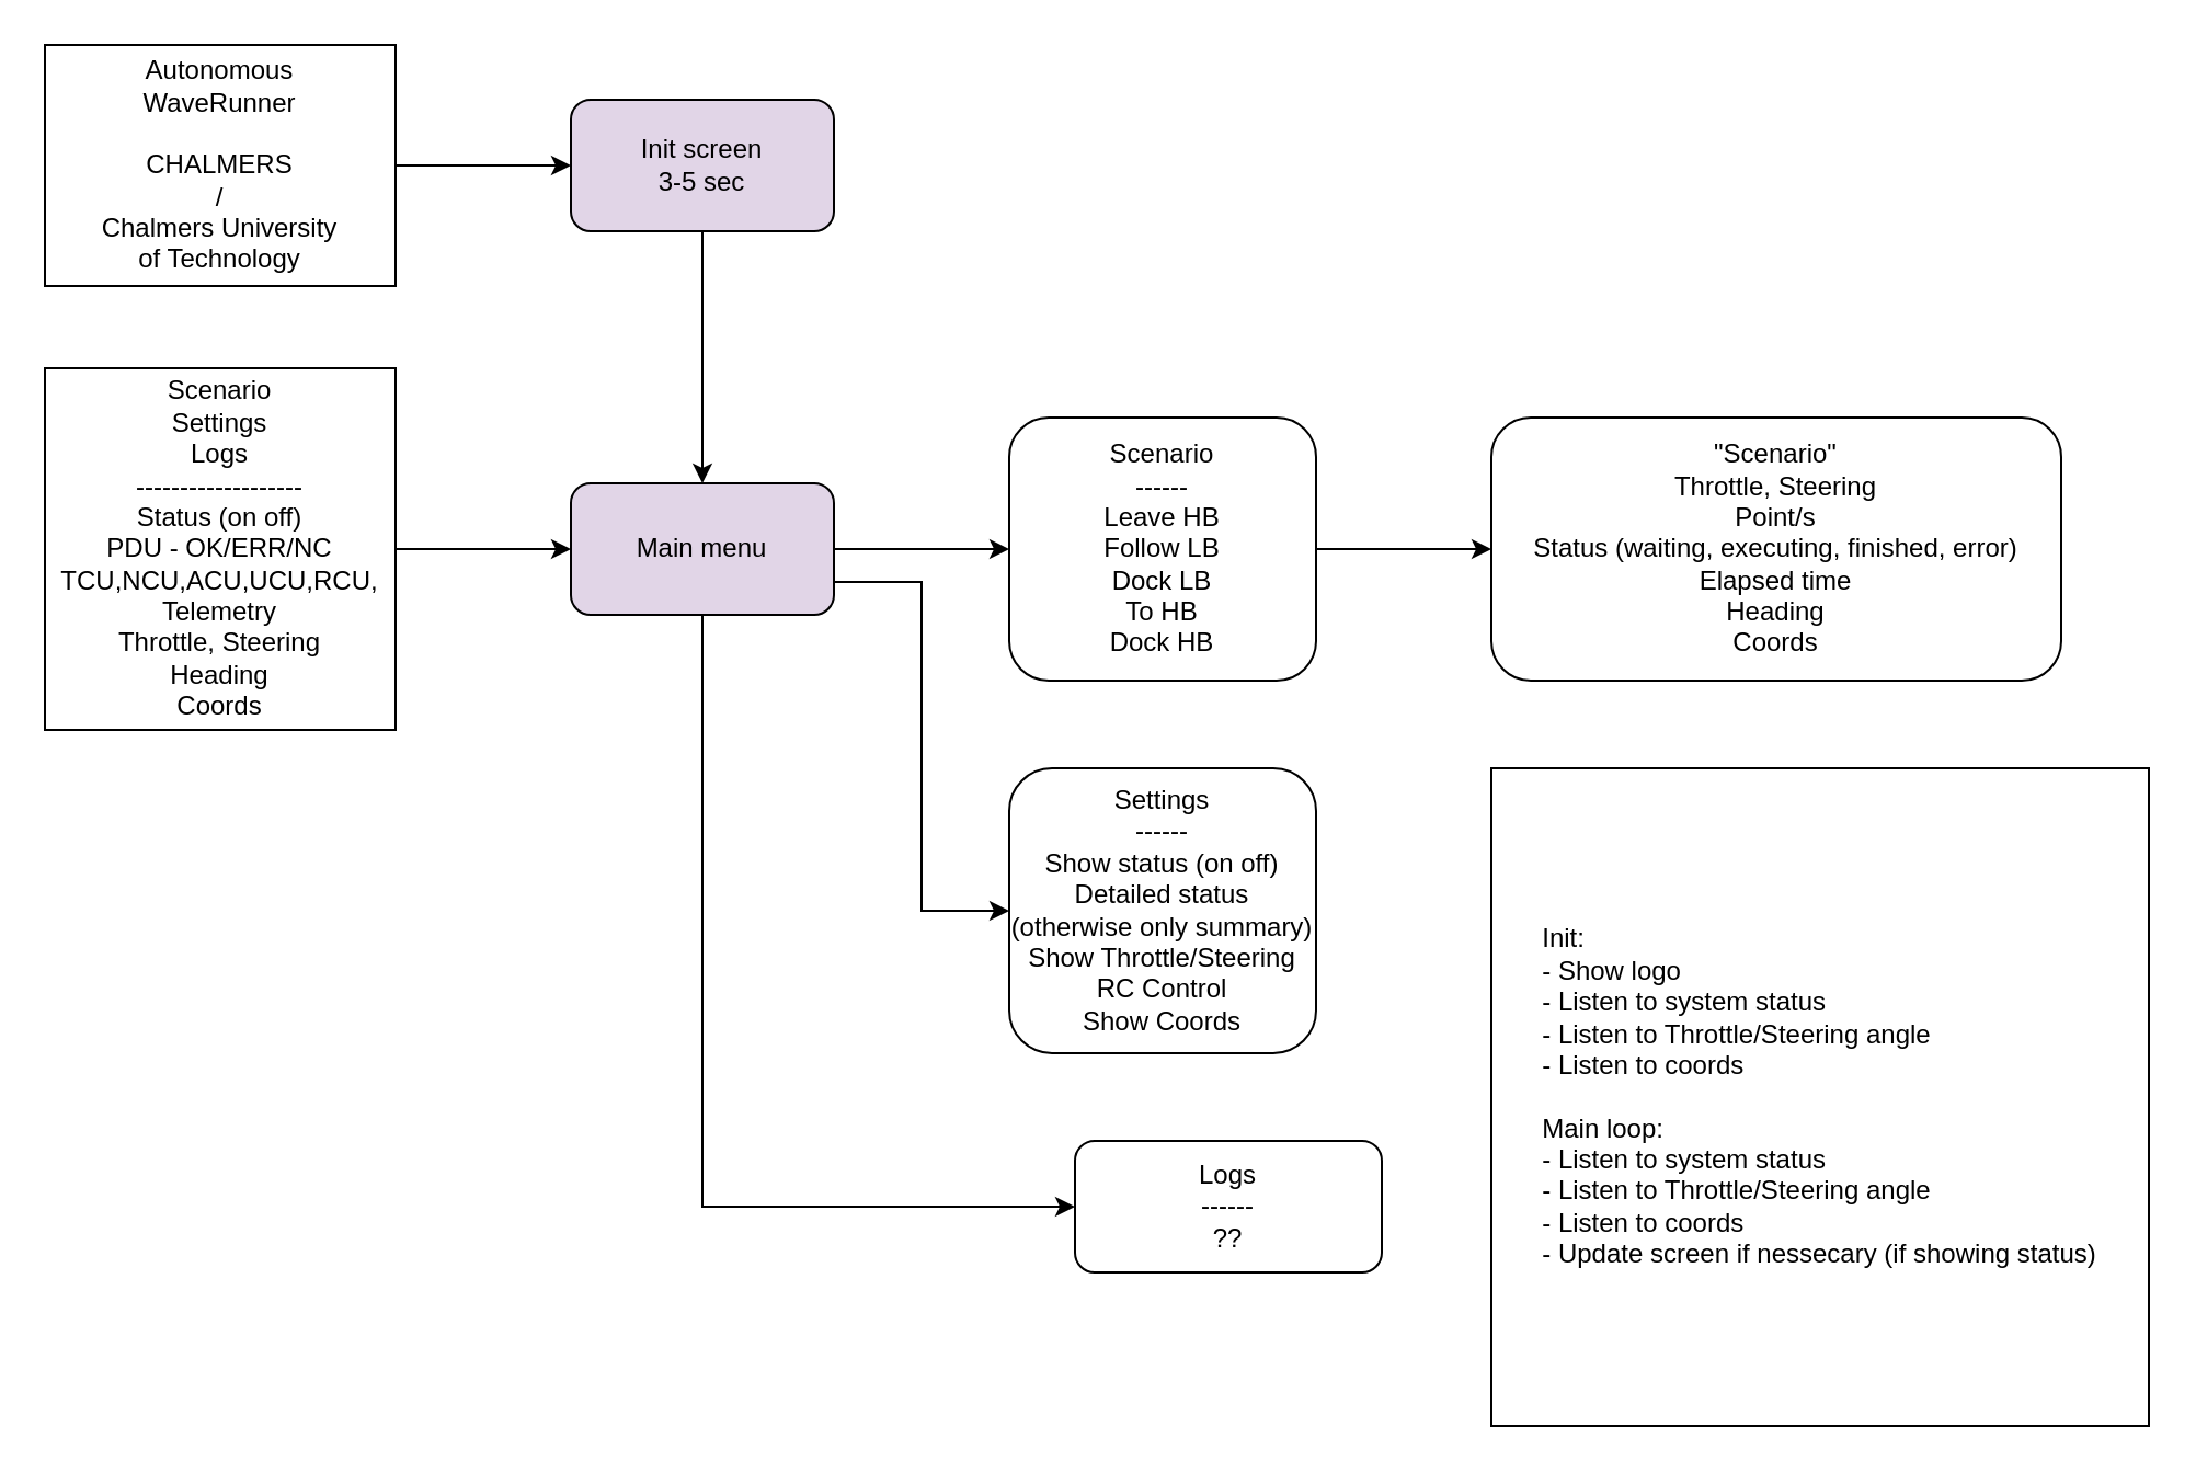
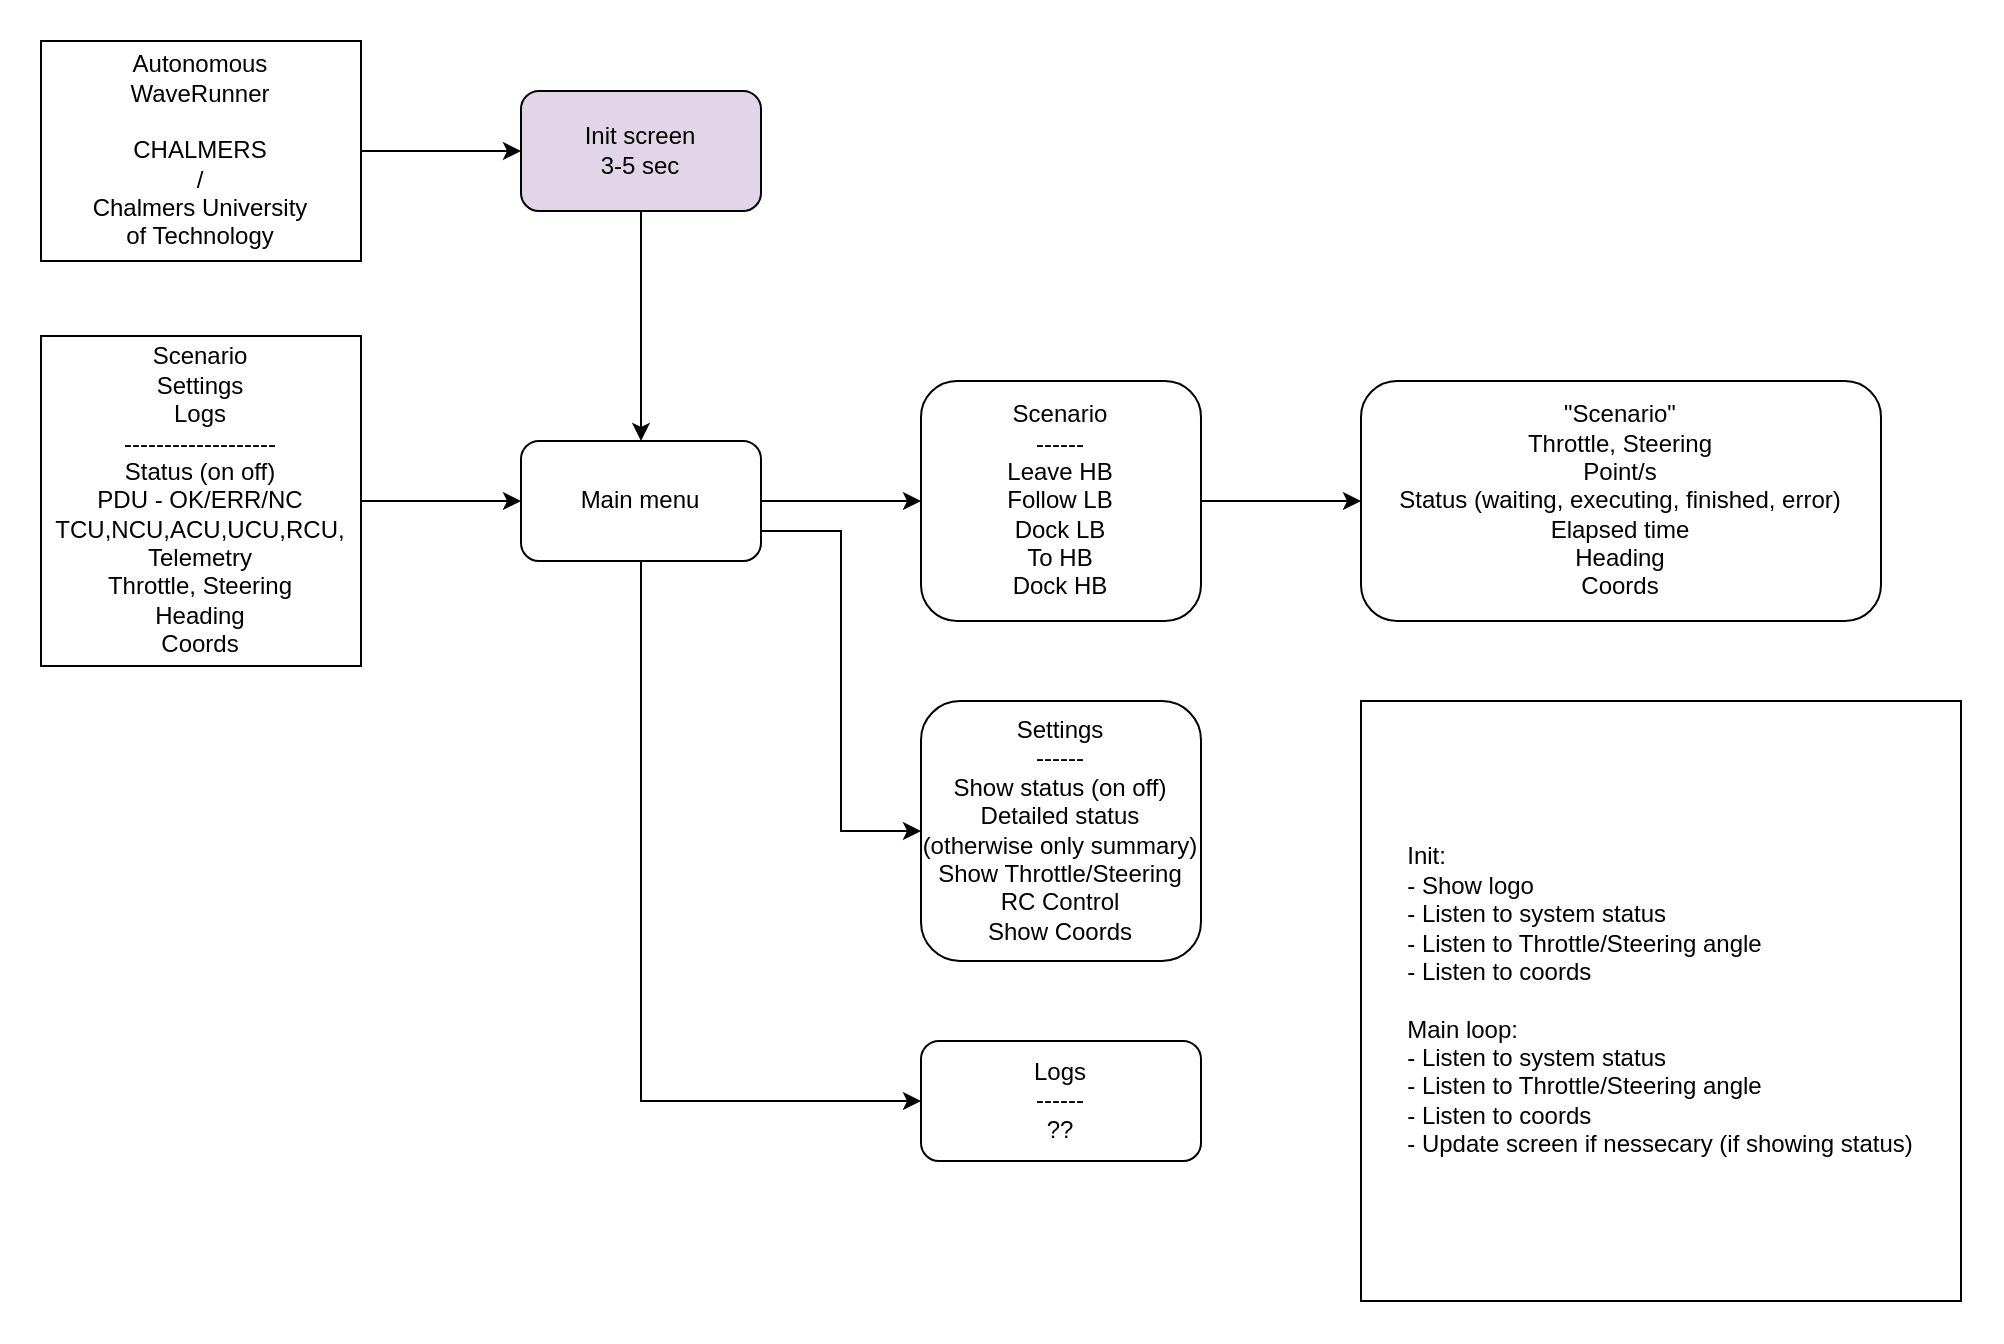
  <mxCell id="0" />
  <mxCell id="1" parent="0" />
  <mxCell id="2" value="" style="edgeStyle=orthogonalEdgeStyle;rounded=0;orthogonalLoop=1;jettySize=auto;html=1;" parent="1" source="5" target="13" edge="1"><mxGeometry relative="1" as="geometry" /></mxCell>
  <mxCell id="3" style="edgeStyle=orthogonalEdgeStyle;rounded=0;orthogonalLoop=1;jettySize=auto;html=1;exitX=1;exitY=0.75;exitDx=0;exitDy=0;entryX=0;entryY=0.5;entryDx=0;entryDy=0;" parent="1" source="5" target="14" edge="1"><mxGeometry relative="1" as="geometry" /></mxCell>
  <mxCell id="4" style="edgeStyle=orthogonalEdgeStyle;rounded=0;orthogonalLoop=1;jettySize=auto;html=1;exitX=0.5;exitY=1;exitDx=0;exitDy=0;entryX=0;entryY=0.5;entryDx=0;entryDy=0;" parent="1" source="5" target="15" edge="1"><mxGeometry relative="1" as="geometry" /></mxCell>
- <mxCell id="5" value="Main menu" style="rounded=1;whiteSpace=wrap;html=1;fillColor=#e1d5e7;" parent="1" vertex="1"><mxGeometry x="260" y="220" width="120" height="60" as="geometry" /></mxCell>
+ <mxCell id="5" value="Main menu" style="rounded=1;whiteSpace=wrap;html=1;" parent="1" vertex="1"><mxGeometry x="260" y="220" width="120" height="60" as="geometry" /></mxCell>
  <mxCell id="6" value="" style="edgeStyle=orthogonalEdgeStyle;rounded=0;orthogonalLoop=1;jettySize=auto;html=1;" parent="1" source="7" target="5" edge="1"><mxGeometry relative="1" as="geometry" /></mxCell>
  <mxCell id="7" value="Scenario&lt;br&gt;Settings&lt;br&gt;Logs&lt;br&gt;-------------------&lt;br&gt;Status (on off)&lt;br&gt;PDU - OK/ERR/NC&lt;br&gt;TCU,NCU,ACU,UCU,RCU, Telemetry&lt;br&gt;Throttle, Steering&lt;br&gt;Heading&lt;br&gt;Coords" style="rounded=0;whiteSpace=wrap;html=1;align=center;" parent="1" vertex="1"><mxGeometry x="20" y="167.5" width="160" height="165" as="geometry" /></mxCell>
  <mxCell id="8" value="" style="edgeStyle=orthogonalEdgeStyle;rounded=0;orthogonalLoop=1;jettySize=auto;html=1;" parent="1" source="9" target="5" edge="1"><mxGeometry relative="1" as="geometry" /></mxCell>
  <mxCell id="9" value="Init screen&lt;br&gt;3-5 sec" style="rounded=1;whiteSpace=wrap;html=1;fillColor=#e1d5e7;" parent="1" vertex="1"><mxGeometry x="260" y="45" width="120" height="60" as="geometry" /></mxCell>
  <mxCell id="10" value="" style="edgeStyle=orthogonalEdgeStyle;rounded=0;orthogonalLoop=1;jettySize=auto;html=1;" parent="1" source="11" target="9" edge="1"><mxGeometry relative="1" as="geometry" /></mxCell>
  <mxCell id="11" value="Autonomous&lt;br&gt;WaveRunner&lt;br&gt;&lt;br&gt;CHALMERS&lt;br&gt;/&lt;br&gt;Chalmers University&lt;br&gt;of Technology" style="rounded=0;whiteSpace=wrap;html=1;" parent="1" vertex="1"><mxGeometry x="20" y="20" width="160" height="110" as="geometry" /></mxCell>
  <mxCell id="12" value="" style="edgeStyle=orthogonalEdgeStyle;rounded=0;orthogonalLoop=1;jettySize=auto;html=1;" parent="1" source="13" target="16" edge="1"><mxGeometry relative="1" as="geometry" /></mxCell>
  <mxCell id="13" value="Scenario&lt;br&gt;------&lt;br&gt;Leave HB&lt;br&gt;Follow LB&lt;br&gt;Dock LB&lt;br&gt;To HB&lt;br&gt;Dock HB" style="rounded=1;whiteSpace=wrap;html=1;" parent="1" vertex="1"><mxGeometry x="460" y="190" width="140" height="120" as="geometry" /></mxCell>
  <mxCell id="14" value="Settings&lt;br&gt;------&lt;br&gt;Show status (on off)&lt;br&gt;Detailed status (otherwise only summary)&lt;br&gt;Show Throttle/Steering&lt;br&gt;RC Control&lt;br&gt;Show Coords" style="rounded=1;whiteSpace=wrap;html=1;" parent="1" vertex="1"><mxGeometry x="460" y="350" width="140" height="130" as="geometry" /></mxCell>
- <mxCell id="15" value="Logs&lt;br&gt;------&lt;br&gt;??" style="rounded=1;whiteSpace=wrap;html=1;" parent="1" vertex="1"><mxGeometry x="490" y="520" width="140" height="60" as="geometry" /></mxCell>
+ <mxCell id="15" value="Logs&lt;br&gt;------&lt;br&gt;??" style="rounded=1;whiteSpace=wrap;html=1;" parent="1" vertex="1"><mxGeometry x="460" y="520" width="140" height="60" as="geometry" /></mxCell>
  <mxCell id="16" value="&quot;Scenario&quot;&lt;br&gt;Throttle, Steering&lt;br&gt;Point/s&lt;br&gt;Status (waiting, executing, finished, error)&lt;br&gt;Elapsed time&lt;br&gt;Heading&lt;br&gt;Coords" style="rounded=1;whiteSpace=wrap;html=1;" parent="1" vertex="1"><mxGeometry x="680" y="190" width="260" height="120" as="geometry" /></mxCell>
  <mxCell id="17" value="&lt;div style=&quot;text-align: left&quot;&gt;&lt;span&gt;Init:&lt;/span&gt;&lt;/div&gt;&lt;div style=&quot;text-align: left&quot;&gt;&lt;span&gt;- Show logo&lt;/span&gt;&lt;/div&gt;&lt;div style=&quot;text-align: left&quot;&gt;&lt;span&gt;-&lt;/span&gt;&lt;span&gt;&amp;nbsp;Listen to system status&lt;/span&gt;&lt;/div&gt;&lt;div style=&quot;text-align: left&quot;&gt;- Listen to Throttle/Steering angle&lt;/div&gt;&lt;div style=&quot;text-align: left&quot;&gt;- Listen to coords&lt;br&gt;&lt;/div&gt;&lt;div style=&quot;text-align: left&quot;&gt;&lt;br&gt;&lt;/div&gt;&lt;div style=&quot;text-align: left&quot;&gt;Main loop:&lt;/div&gt;&lt;span&gt;&lt;div style=&quot;text-align: left&quot;&gt;&lt;span&gt;- Listen to system status&lt;/span&gt;&lt;/div&gt;&lt;/span&gt;&lt;span&gt;&lt;div style=&quot;text-align: left&quot;&gt;- Listen to Throttle/Steering angle&lt;/div&gt;&lt;div style=&quot;text-align: left&quot;&gt;- Listen to coords&lt;/div&gt;&lt;div style=&quot;text-align: left&quot;&gt;- Update screen if nessecary (if showing status)&lt;/div&gt;&lt;/span&gt;" style="whiteSpace=wrap;html=1;aspect=fixed;" parent="1" vertex="1"><mxGeometry x="680" y="350" width="300" height="300" as="geometry" /></mxCell>
